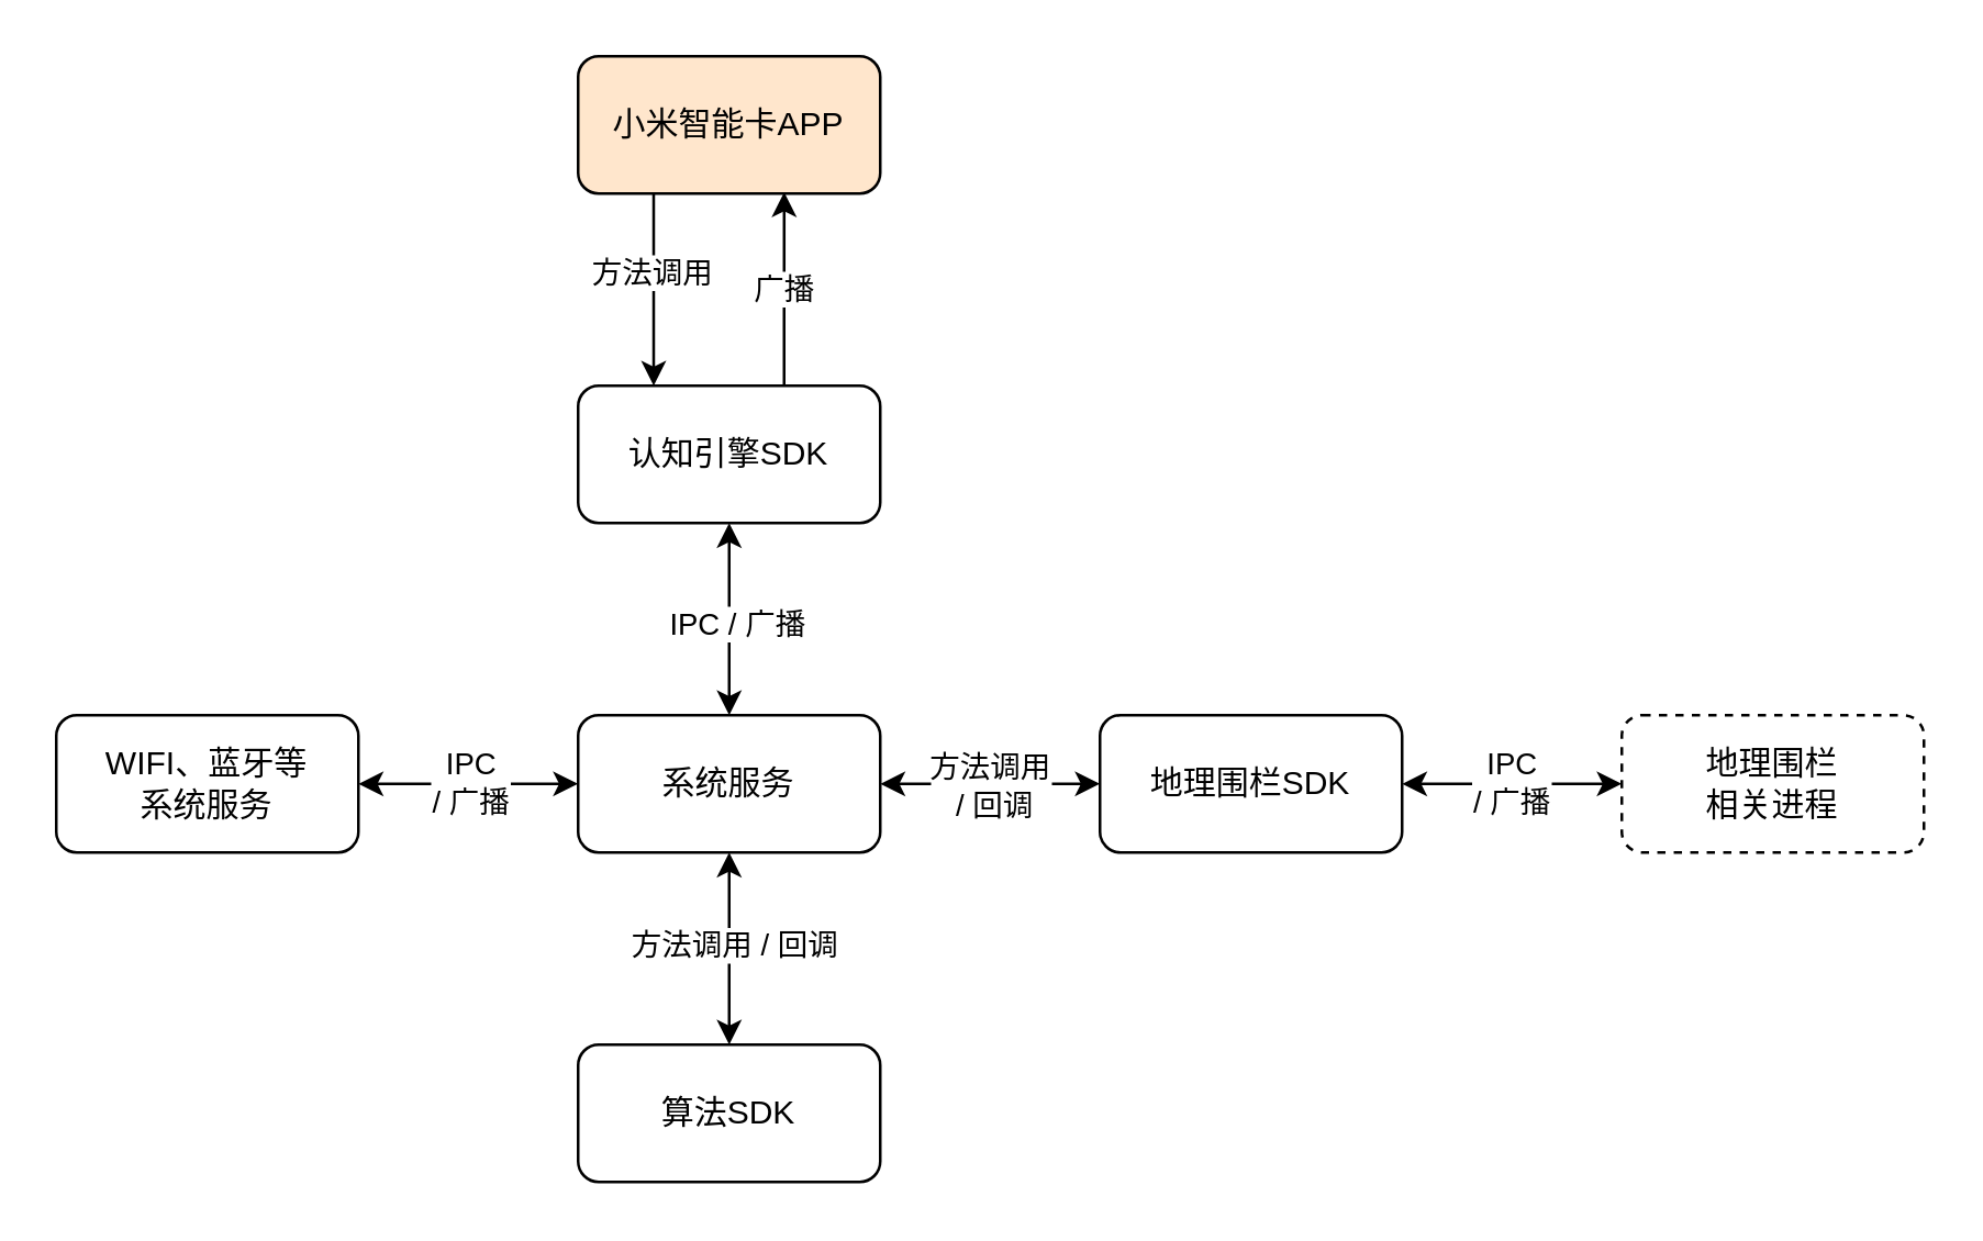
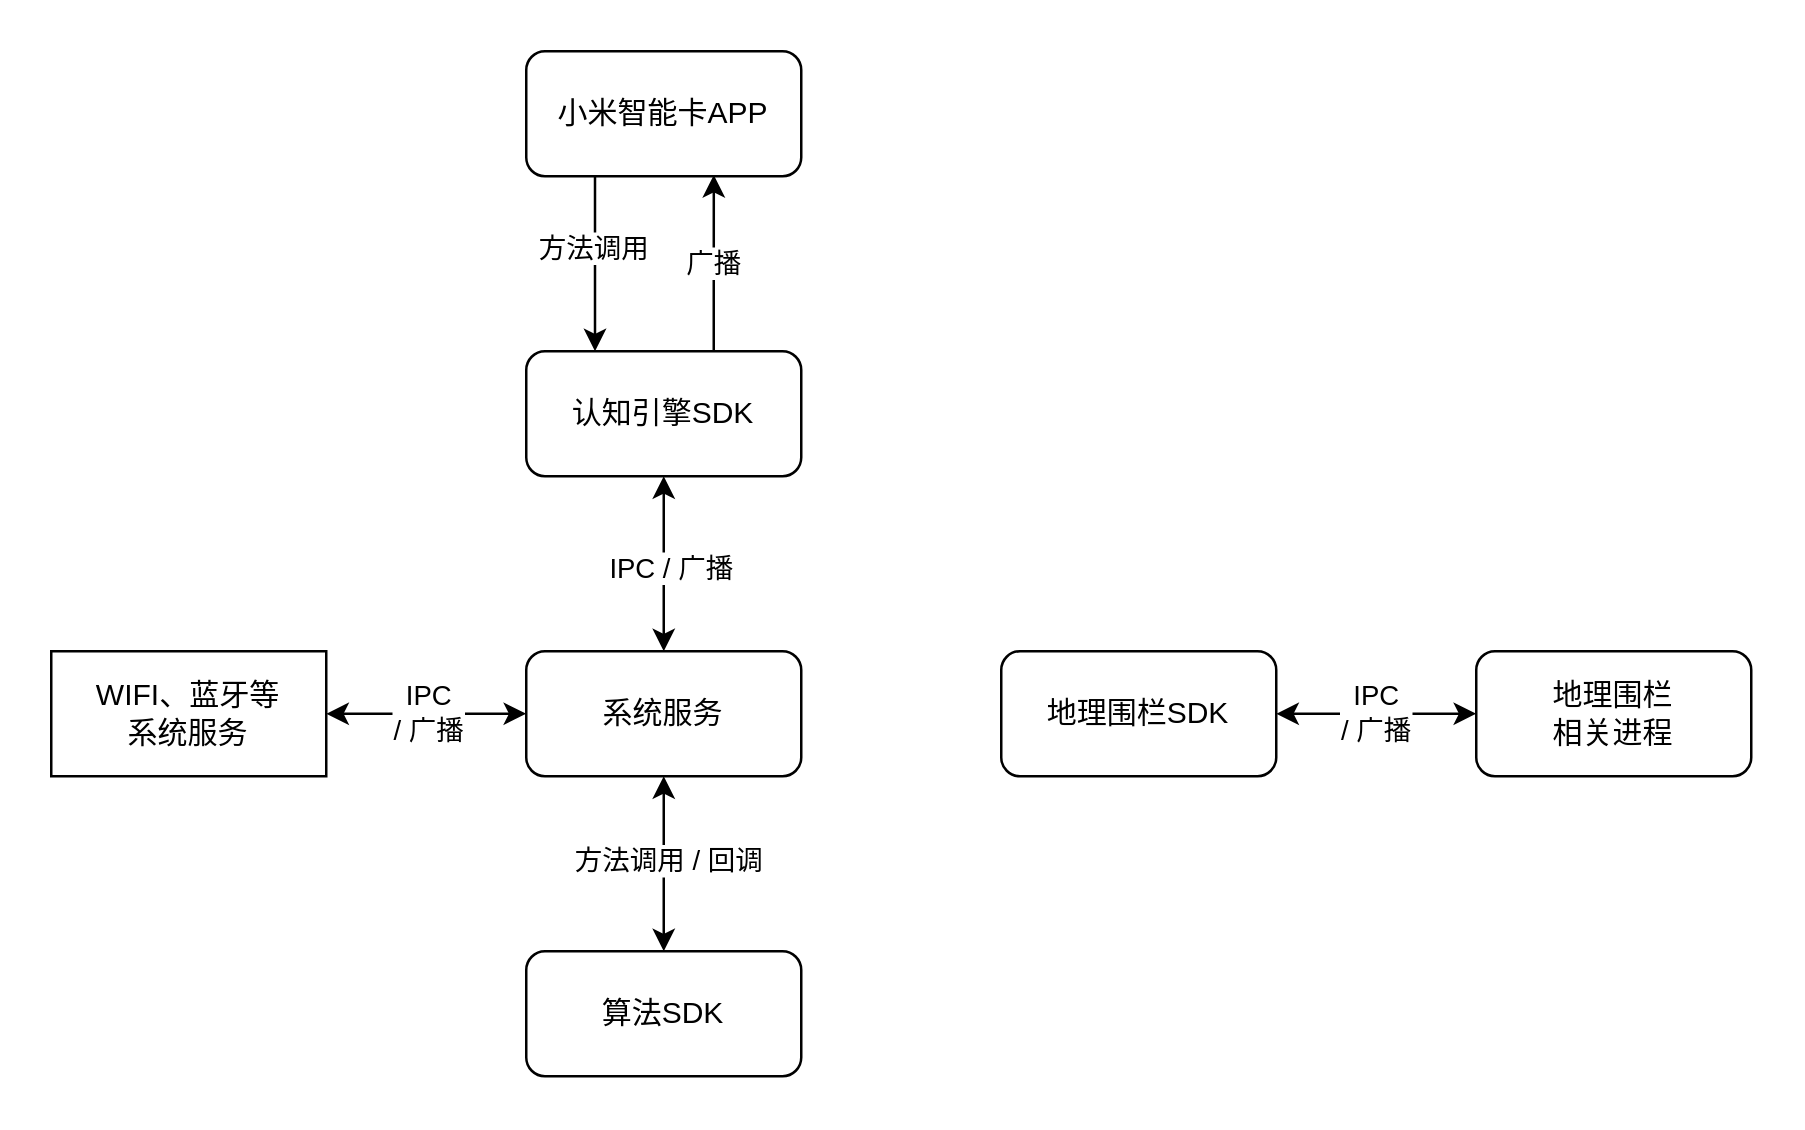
  <mxCell id="0" />
  <mxCell id="1" parent="0" />
  <mxCell id="2" style="edgeStyle=orthogonalEdgeStyle;rounded=0;orthogonalLoop=1;jettySize=auto;html=1;entryX=0.25;entryY=0;entryDx=0;entryDy=0;" edge="1" parent="1" source="4" target="6"><mxGeometry relative="1" as="geometry"><Array as="points"><mxPoint x="238" y="105" /></Array></mxGeometry></mxCell>
  <mxCell id="3" value="方法调用" style="edgeLabel;html=1;align=center;verticalAlign=middle;resizable=0;points=[];" vertex="1" connectable="0" parent="2"><mxGeometry x="-0.186" y="-1" relative="1" as="geometry"><mxPoint as="offset" /></mxGeometry></mxCell>
- <mxCell id="4" value="小米智能卡APP" style="rounded=1;whiteSpace=wrap;html=1;fillColor=#ffe6cc;" vertex="1" parent="1"><mxGeometry x="210" y="20" width="110" height="50" as="geometry" /></mxCell>
+ <mxCell id="4" value="小米智能卡APP" style="rounded=1;whiteSpace=wrap;html=1;" vertex="1" parent="1"><mxGeometry x="210" y="20" width="110" height="50" as="geometry" /></mxCell>
  <mxCell id="5" value="广播" style="edgeStyle=orthogonalEdgeStyle;rounded=0;orthogonalLoop=1;jettySize=auto;html=1;entryX=0.682;entryY=0.99;entryDx=0;entryDy=0;entryPerimeter=0;" edge="1" parent="1" source="6" target="4"><mxGeometry relative="1" as="geometry"><Array as="points"><mxPoint x="285" y="120" /><mxPoint x="285" y="120" /></Array></mxGeometry></mxCell>
  <mxCell id="6" value="认知引擎SDK" style="rounded=1;whiteSpace=wrap;html=1;" vertex="1" parent="1"><mxGeometry x="210" y="140" width="110" height="50" as="geometry" /></mxCell>
  <mxCell id="7" value="系统服务" style="rounded=1;whiteSpace=wrap;html=1;" vertex="1" parent="1"><mxGeometry x="210" y="260" width="110" height="50" as="geometry" /></mxCell>
  <mxCell id="8" value="" style="endArrow=classic;startArrow=classic;html=1;rounded=0;entryX=0.5;entryY=1;entryDx=0;entryDy=0;exitX=0.5;exitY=0;exitDx=0;exitDy=0;" edge="1" parent="1" source="7" target="6"><mxGeometry width="50" height="50" relative="1" as="geometry"><mxPoint x="110" y="290" as="sourcePoint" /><mxPoint x="160" y="240" as="targetPoint" /></mxGeometry></mxCell>
  <mxCell id="9" value="IPC / 广播" style="edgeLabel;html=1;align=center;verticalAlign=middle;resizable=0;points=[];" vertex="1" connectable="0" parent="8"><mxGeometry x="0.014" y="-2" relative="1" as="geometry"><mxPoint y="1" as="offset" /></mxGeometry></mxCell>
  <mxCell id="10" value="算法SDK" style="rounded=1;whiteSpace=wrap;html=1;" vertex="1" parent="1"><mxGeometry x="210" y="380" width="110" height="50" as="geometry" /></mxCell>
  <mxCell id="11" value="地理围栏SDK" style="rounded=1;whiteSpace=wrap;html=1;" vertex="1" parent="1"><mxGeometry x="400" y="260" width="110" height="50" as="geometry" /></mxCell>
- <mxCell id="12" value="WIFI、蓝牙等&lt;br&gt;系统服务" style="rounded=1;whiteSpace=wrap;html=1;" vertex="1" parent="1"><mxGeometry x="20" y="260" width="110" height="50" as="geometry" /></mxCell>
+ <mxCell id="12" value="WIFI、蓝牙等&lt;br&gt;系统服务" style="whiteSpace=wrap;html=1;rounded=0;" vertex="1" parent="1"><mxGeometry x="20" y="260" width="110" height="50" as="geometry" /></mxCell>
  <mxCell id="13" value="" style="endArrow=classic;startArrow=classic;html=1;rounded=0;entryX=0;entryY=0.5;entryDx=0;entryDy=0;exitX=1;exitY=0.5;exitDx=0;exitDy=0;" edge="1" parent="1" source="12" target="7"><mxGeometry width="50" height="50" relative="1" as="geometry"><mxPoint x="120" y="380" as="sourcePoint" /><mxPoint x="170" y="330" as="targetPoint" /></mxGeometry></mxCell>
  <mxCell id="14" value="IPC &lt;br&gt;/ 广播" style="edgeLabel;html=1;align=center;verticalAlign=middle;resizable=0;points=[];" vertex="1" connectable="0" parent="13"><mxGeometry y="2" relative="1" as="geometry"><mxPoint y="1" as="offset" /></mxGeometry></mxCell>
- <mxCell id="15" value="" style="endArrow=classic;startArrow=classic;html=1;rounded=0;entryX=0;entryY=0.5;entryDx=0;entryDy=0;exitX=1;exitY=0.5;exitDx=0;exitDy=0;" edge="1" parent="1" source="7" target="11"><mxGeometry width="50" height="50" relative="1" as="geometry"><mxPoint x="330" y="360" as="sourcePoint" /><mxPoint x="380" y="310" as="targetPoint" /></mxGeometry></mxCell>
- <mxCell id="16" value="方法调用&lt;br&gt;&amp;nbsp;/ 回调" style="edgeLabel;html=1;align=center;verticalAlign=middle;resizable=0;points=[];" vertex="1" connectable="0" parent="15"><mxGeometry x="-0.025" y="1" relative="1" as="geometry"><mxPoint y="1" as="offset" /></mxGeometry></mxCell>
  <mxCell id="17" value="" style="endArrow=classic;startArrow=classic;html=1;rounded=0;entryX=0.5;entryY=1;entryDx=0;entryDy=0;exitX=0.5;exitY=0;exitDx=0;exitDy=0;" edge="1" parent="1" source="10" target="7"><mxGeometry width="50" height="50" relative="1" as="geometry"><mxPoint x="110" y="410" as="sourcePoint" /><mxPoint x="160" y="360" as="targetPoint" /></mxGeometry></mxCell>
  <mxCell id="18" value="方法调用 / 回调" style="edgeLabel;html=1;align=center;verticalAlign=middle;resizable=0;points=[];" vertex="1" connectable="0" parent="17"><mxGeometry x="0.071" y="-1" relative="1" as="geometry"><mxPoint as="offset" /></mxGeometry></mxCell>
- <mxCell id="19" value="地理围栏&lt;br&gt;相关进程" style="rounded=1;whiteSpace=wrap;html=1;dashed=1;" vertex="1" parent="1"><mxGeometry x="590" y="260" width="110" height="50" as="geometry" /></mxCell>
+ <mxCell id="19" value="地理围栏&lt;br&gt;相关进程" style="rounded=1;whiteSpace=wrap;html=1;" vertex="1" parent="1"><mxGeometry x="590" y="260" width="110" height="50" as="geometry" /></mxCell>
  <mxCell id="20" value="IPC &lt;br&gt;/ 广播" style="endArrow=classic;startArrow=classic;html=1;rounded=0;entryX=0;entryY=0.5;entryDx=0;entryDy=0;exitX=1;exitY=0.5;exitDx=0;exitDy=0;" edge="1" parent="1" source="11" target="19"><mxGeometry width="50" height="50" relative="1" as="geometry"><mxPoint x="511" y="386" as="sourcePoint" /><mxPoint x="561" y="336" as="targetPoint" /></mxGeometry></mxCell>
